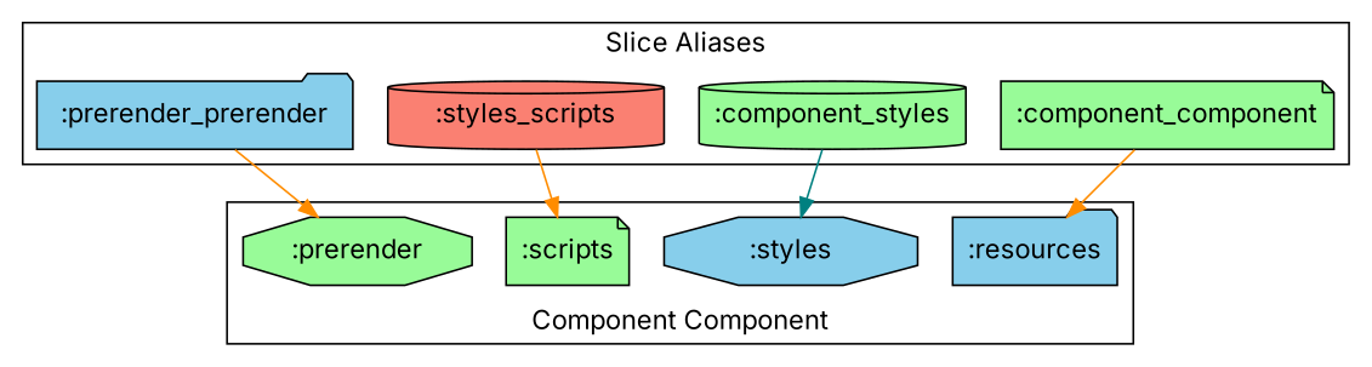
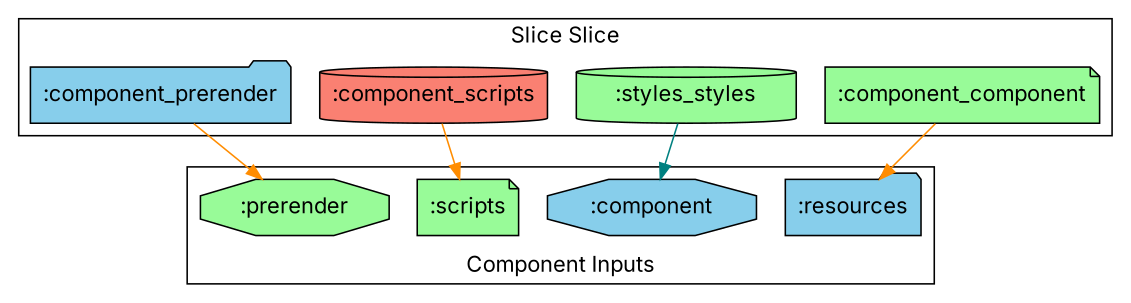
  digraph {
    fontname=Inter
    node [fillcolor=palegreen fontname=Inter shape=folder style=filled]
    edge [fontname=Inter style=invis]
-   ":component_prerender" [fillcolor=skyblue label=":prerender_prerender"]
-   ":component_scripts" [fillcolor=salmon shape=cylinder label=":styles_scripts"]
-   ":component_styles" [shape=cylinder]
+   ":component_prerender" [fillcolor=skyblue]
+   ":component_scripts" [fillcolor=salmon shape=cylinder]
+   ":component_styles" [shape=cylinder label=":styles_styles"]
    n4 [label=":component_component" shape=note]
-   ":styles" [fillcolor=skyblue shape=octagon]
+   ":styles" [fillcolor=skyblue shape=octagon label=":component"]
    ":resources" [fillcolor=skyblue]
    ":prerender" [shape=octagon]
    ":scripts" [shape=note]
    subgraph cluster_1 {
-     label="Slice Aliases"
+     label="Slice Slice"
      subgraph sub_2 {
        label="Slice Aliases"
        rank=same
        rankdir=LR
        ":component_prerender"
        ":component_scripts"
        ":component_styles"
        n4
      }
    }
    subgraph cluster_3 {
-     label="Component Component"
+     label="Component Inputs"
      labelloc=b
      subgraph sub_4 {
        label="Component Inputs"
        labelloc=b
        rank=same
        rankdir=LR
        ":styles"
        ":resources"
        ":prerender"
        ":scripts"
      }
    }
    ":component_prerender" -> ":component_scripts"
    ":component_prerender" -> ":prerender" [color=darkorange style=""]
    ":component_scripts" -> ":component_styles"
    ":component_scripts" -> ":scripts" [color=darkorange style=""]
    ":component_styles" -> n4
    ":component_styles" -> ":styles" [color=teal style=""]
    n4 -> ":resources" [color=darkorange style=""]
    ":styles" -> ":resources"
    ":prerender" -> ":scripts"
    ":scripts" -> ":styles"
  }
